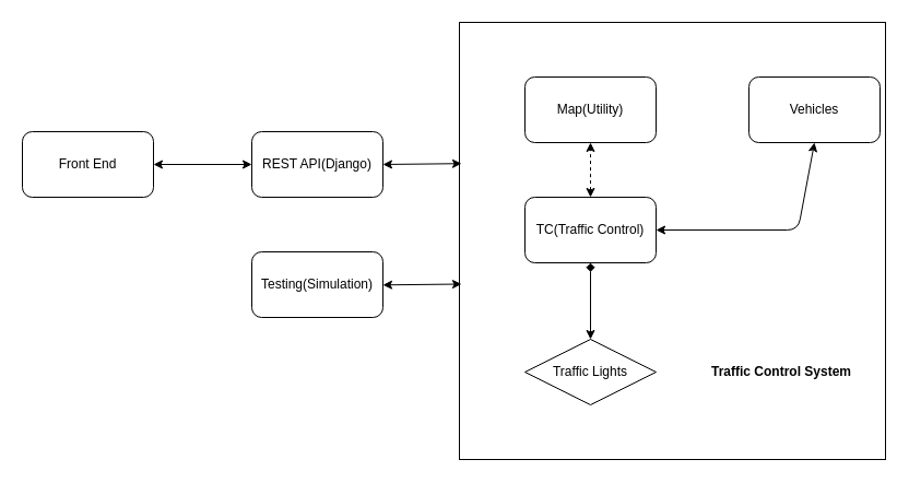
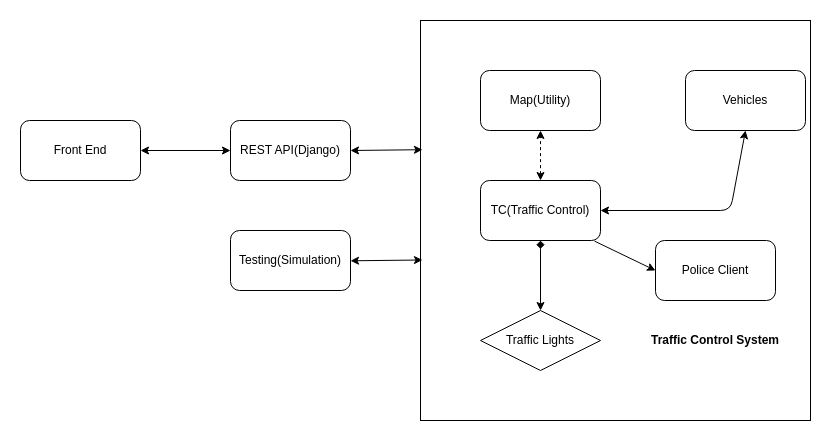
  <mxCell id="0" />
  <mxCell id="1" parent="0" />
  <mxCell id="2" value="" style="rounded=0;whiteSpace=wrap;html=1;" parent="1" vertex="1"><mxGeometry x="420" y="20" width="390" height="400" as="geometry" /></mxCell>
  <mxCell id="3" value="TC(Traffic Control)" style="rounded=1;whiteSpace=wrap;html=1;" parent="1" vertex="1"><mxGeometry x="480" y="180" width="120" height="60" as="geometry" /></mxCell>
  <mxCell id="4" value="Map(Utility)" style="rounded=1;whiteSpace=wrap;html=1;" parent="1" vertex="1"><mxGeometry x="480" y="70" width="120" height="60" as="geometry" /></mxCell>
  <mxCell id="5" value="Vehicles" style="rounded=1;whiteSpace=wrap;html=1;" parent="1" vertex="1"><mxGeometry x="685" y="70" width="120" height="60" as="geometry" /></mxCell>
  <mxCell id="6" value="REST API(Django)" style="rounded=1;whiteSpace=wrap;html=1;" parent="1" vertex="1"><mxGeometry x="230" y="120" width="120" height="60" as="geometry" /></mxCell>
  <mxCell id="7" value="Front End" style="rounded=1;whiteSpace=wrap;html=1;" parent="1" vertex="1"><mxGeometry x="20" y="120" width="120" height="60" as="geometry" /></mxCell>
  <mxCell id="8" value="Testing(Simulation)" style="rounded=1;whiteSpace=wrap;html=1;" parent="1" vertex="1"><mxGeometry x="230" y="230" width="120" height="60" as="geometry" /></mxCell>
  <mxCell id="9" value="Traffic Lights" style="rhombus;whiteSpace=wrap;html=1;" parent="1" vertex="1"><mxGeometry x="480" y="310" width="120" height="60" as="geometry" /></mxCell>
  <mxCell id="10" value="" style="endArrow=classic;startArrow=classic;html=1;entryX=0.5;entryY=1;entryDx=0;entryDy=0;exitX=0.5;exitY=0;exitDx=0;exitDy=0;dashed=1;" parent="1" source="3" target="4" edge="1"><mxGeometry width="50" height="50" relative="1" as="geometry"><mxPoint x="350" y="330" as="sourcePoint" /><mxPoint x="400" y="280" as="targetPoint" /></mxGeometry></mxCell>
  <mxCell id="11" value="" style="endArrow=classic;startArrow=classic;html=1;entryX=1;entryY=0.5;entryDx=0;entryDy=0;exitX=0.5;exitY=1;exitDx=0;exitDy=0;" parent="1" source="5" target="3" edge="1"><mxGeometry width="50" height="50" relative="1" as="geometry"><mxPoint x="550" y="190" as="sourcePoint" /><mxPoint x="550" y="140" as="targetPoint" /><Array as="points"><mxPoint x="730" y="210" /></Array></mxGeometry></mxCell>
  <mxCell id="12" value="" style="endArrow=classic;startArrow=classic;html=1;entryX=1;entryY=0.5;entryDx=0;entryDy=0;exitX=0;exitY=0.5;exitDx=0;exitDy=0;" parent="1" source="6" target="7" edge="1"><mxGeometry width="50" height="50" relative="1" as="geometry"><mxPoint x="310" y="270" as="sourcePoint" /><mxPoint x="360" y="220" as="targetPoint" /></mxGeometry></mxCell>
  <mxCell id="13" value="" style="endArrow=diamond;startArrow=classic;html=1;entryX=0.5;entryY=1;entryDx=0;entryDy=0;" parent="1" source="9" target="3" edge="1"><mxGeometry width="50" height="50" relative="1" as="geometry"><mxPoint x="350" y="330" as="sourcePoint" /><mxPoint x="400" y="280" as="targetPoint" /></mxGeometry></mxCell>
  <mxCell id="14" value="&lt;b&gt;Traffic Control System&lt;/b&gt;" style="text;html=1;strokeColor=none;fillColor=none;align=center;verticalAlign=middle;whiteSpace=wrap;rounded=0;" parent="1" vertex="1"><mxGeometry x="640" y="330" width="150" height="20" as="geometry" /></mxCell>
  <mxCell id="15" value="" style="endArrow=classic;startArrow=classic;html=1;exitX=1;exitY=0.5;exitDx=0;exitDy=0;entryX=0.005;entryY=0.323;entryDx=0;entryDy=0;entryPerimeter=0;" parent="1" source="6" target="2" edge="1"><mxGeometry width="50" height="50" relative="1" as="geometry"><mxPoint x="360" y="240" as="sourcePoint" /><mxPoint x="410" y="150" as="targetPoint" /></mxGeometry></mxCell>
  <mxCell id="16" value="" style="endArrow=classic;startArrow=classic;html=1;exitX=1;exitY=0.5;exitDx=0;exitDy=0;entryX=0.005;entryY=0.323;entryDx=0;entryDy=0;entryPerimeter=0;" parent="1" edge="1"><mxGeometry width="50" height="50" relative="1" as="geometry"><mxPoint x="350" y="260.3" as="sourcePoint" /><mxPoint x="421.95" y="259.5" as="targetPoint" /></mxGeometry></mxCell>
+ <mxCell id="17" value="Police Client" style="rounded=1;whiteSpace=wrap;html=1;" vertex="1" parent="1"><mxGeometry x="655" y="240" width="120" height="60" as="geometry" /></mxCell>
+ <mxCell id="18" value="" style="endArrow=classic;html=1;entryX=0;entryY=0.5;entryDx=0;entryDy=0;exitX=0.95;exitY=1.01;exitDx=0;exitDy=0;exitPerimeter=0;" edge="1" parent="1" source="3" target="17"><mxGeometry width="50" height="50" relative="1" as="geometry"><mxPoint x="460" y="250" as="sourcePoint" /><mxPoint x="510" y="200" as="targetPoint" /></mxGeometry></mxCell>
